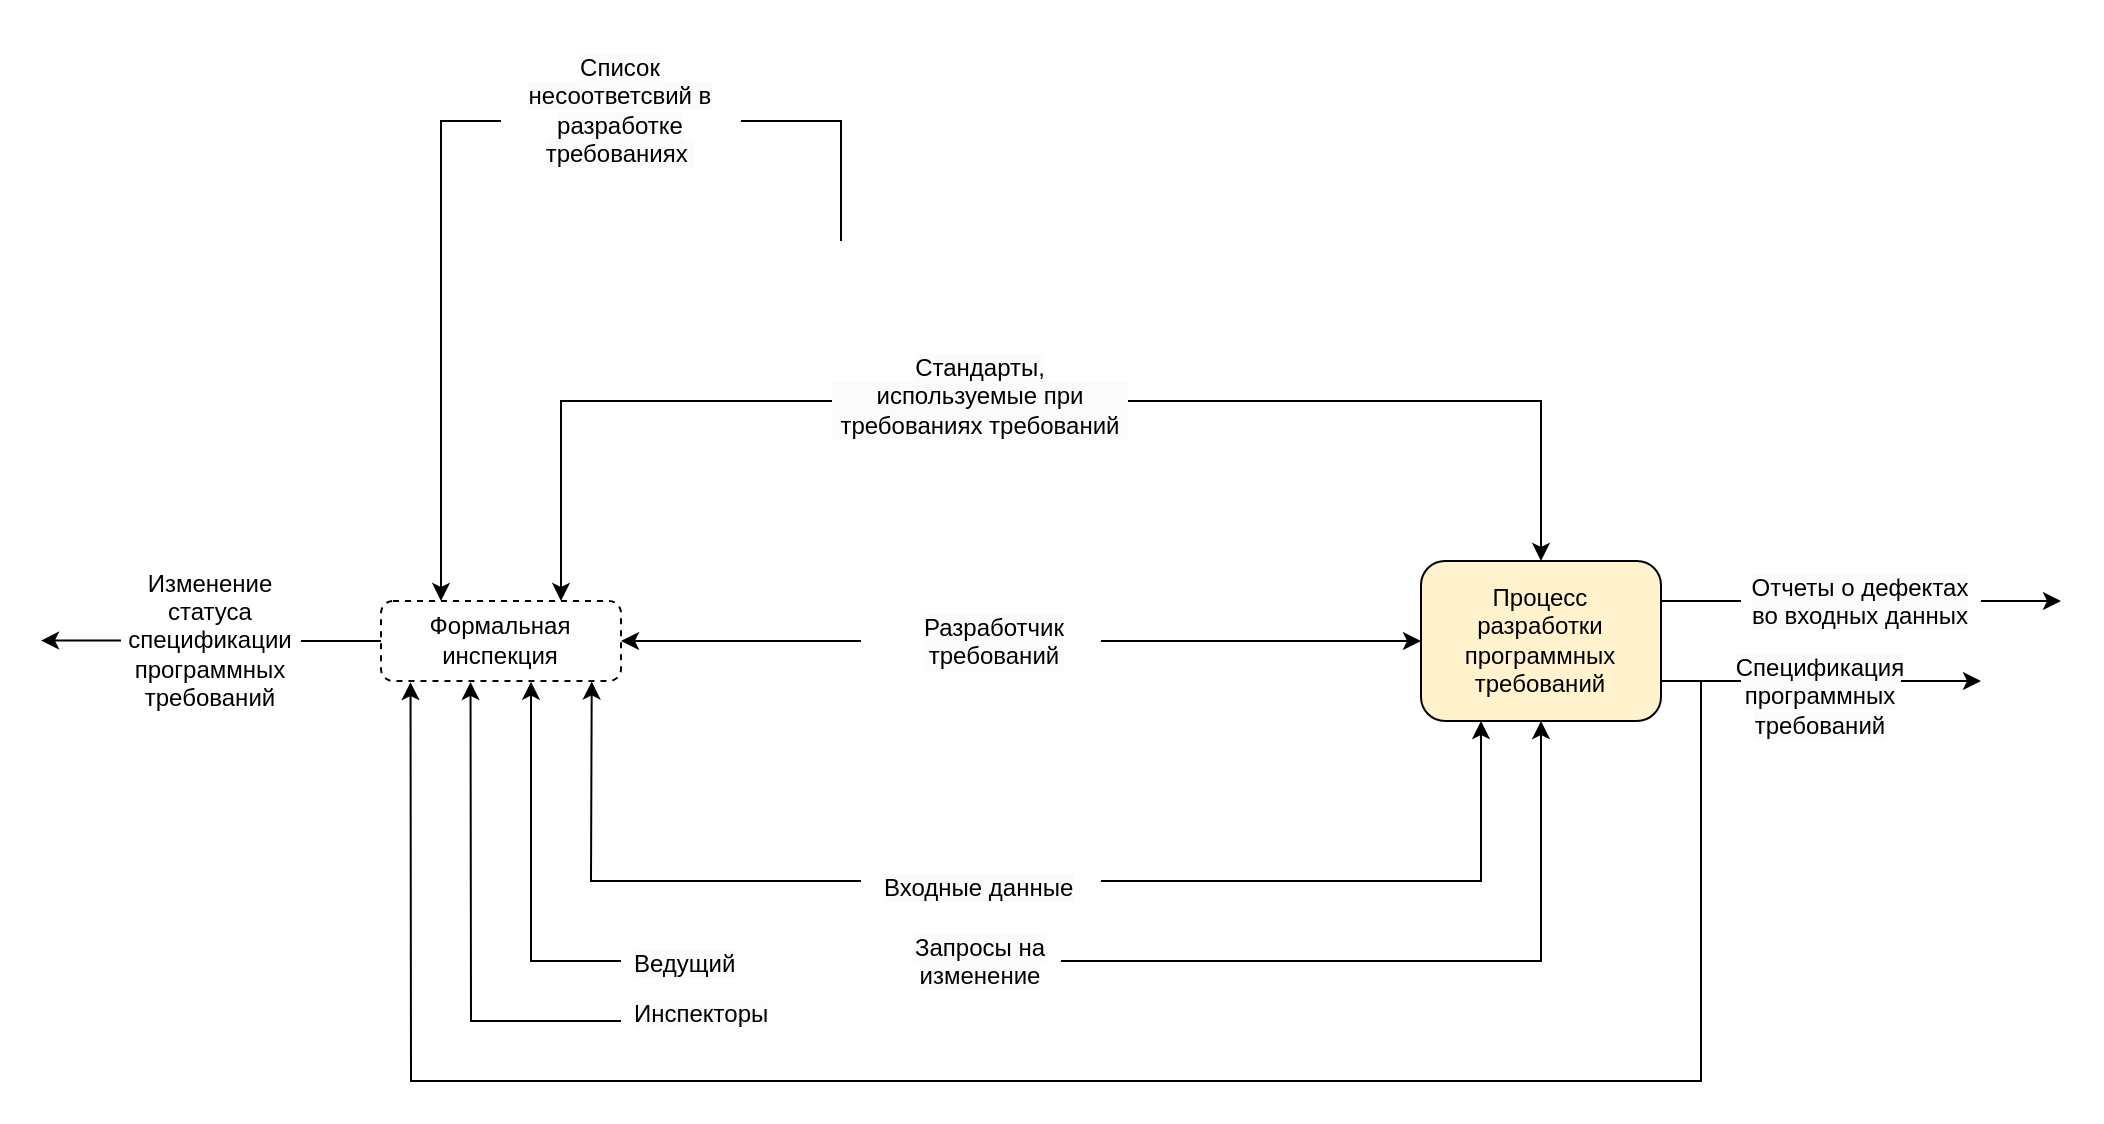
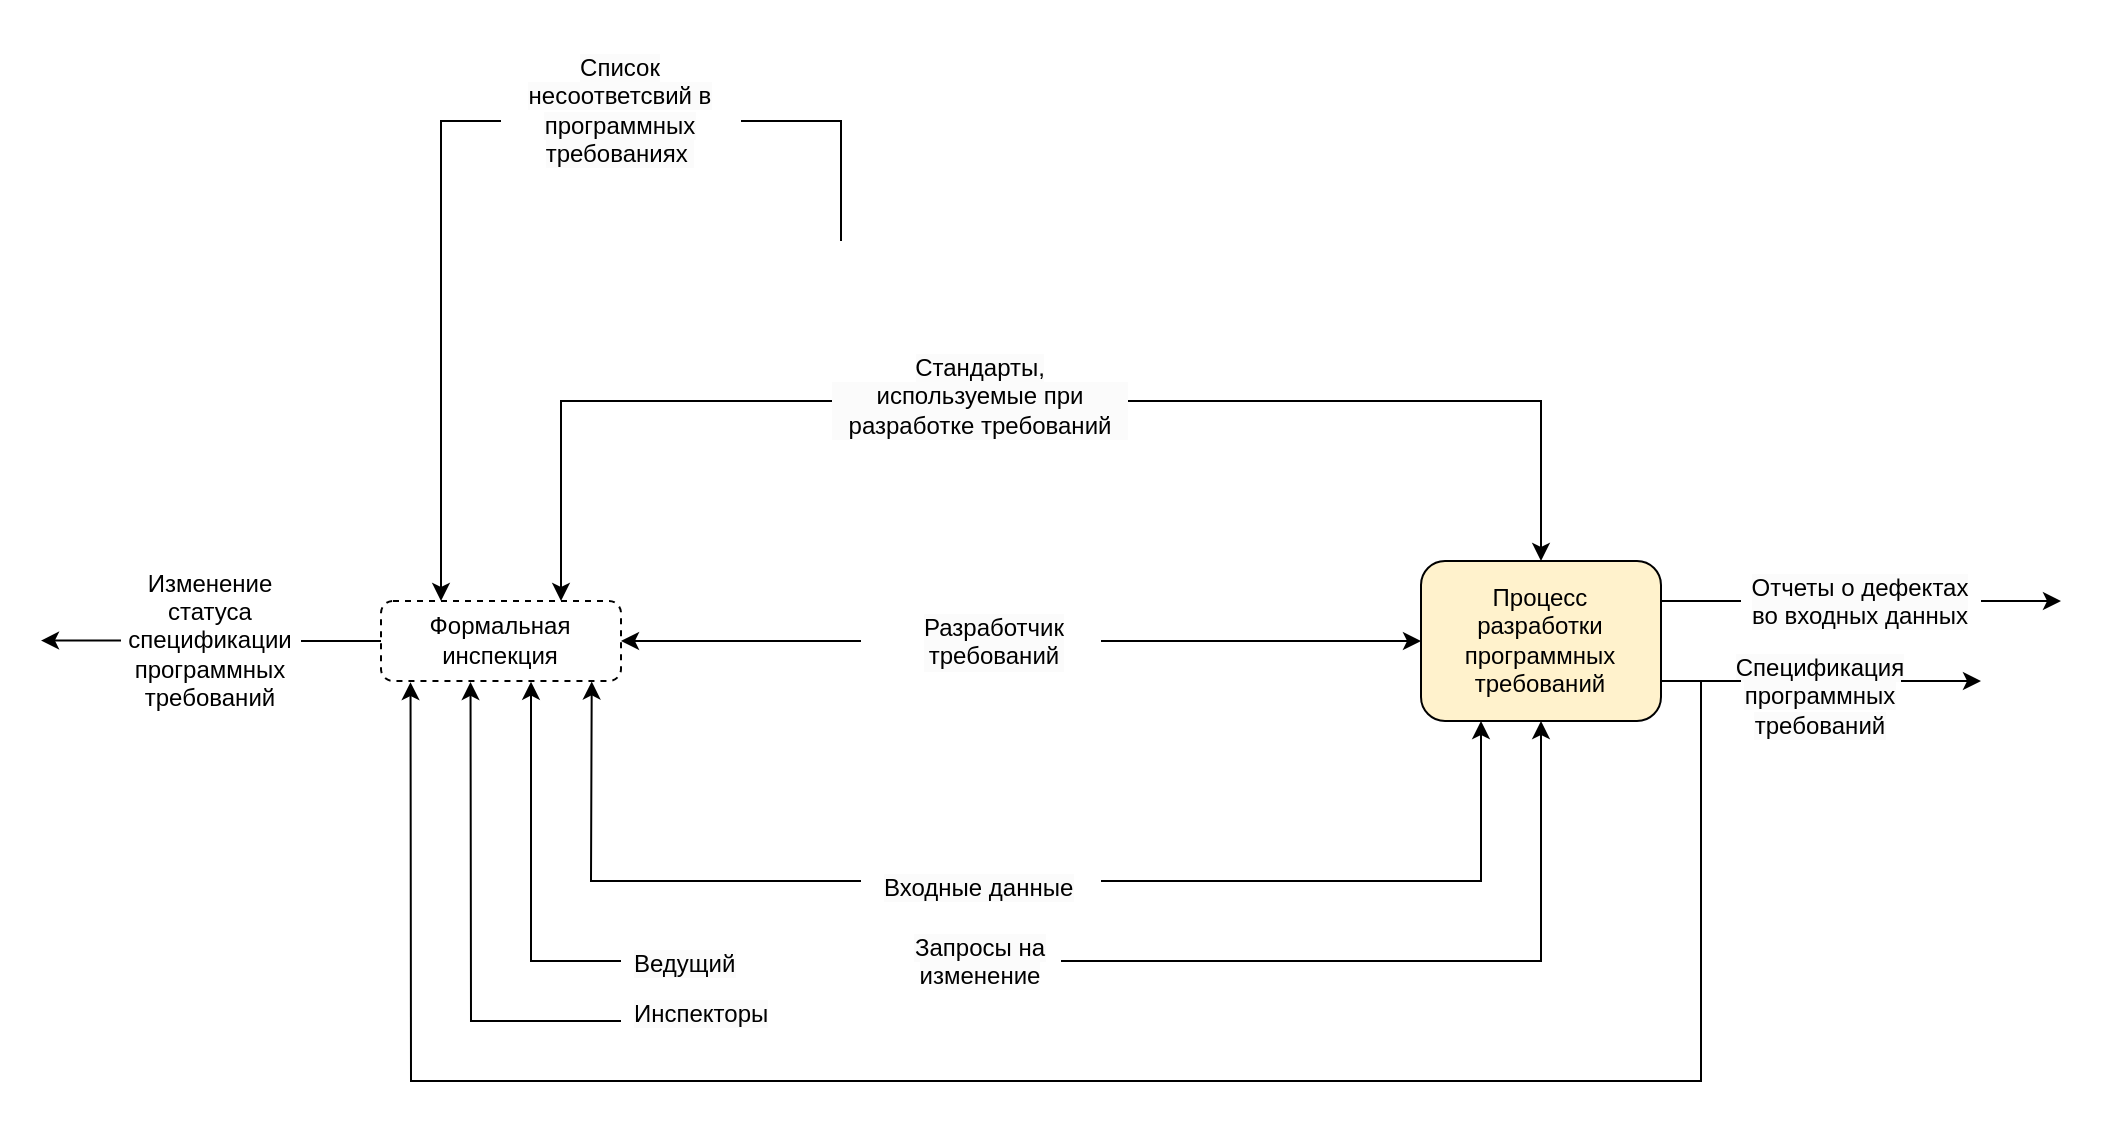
  <mxCell id="0" />
  <mxCell id="1" parent="0" />
  <mxCell id="2" value="Процесс&lt;br&gt;разработки&lt;br&gt;программных&lt;div&gt;требований&lt;/div&gt;" style="rounded=1;whiteSpace=wrap;html=1;fillColor=#fff2cc;" vertex="1" parent="1"><mxGeometry x="710" y="280" width="120" height="80" as="geometry" /></mxCell>
  <mxCell id="3" value="" style="endArrow=classic;html=1;rounded=0;entryX=0.5;entryY=1;entryDx=0;entryDy=0;" edge="1" parent="1" source="19" target="2"><mxGeometry width="50" height="50" relative="1" as="geometry"><mxPoint x="570" y="480" as="sourcePoint" /><mxPoint x="990" y="540" as="targetPoint" /><Array as="points"><mxPoint x="770" y="480" /></Array></mxGeometry></mxCell>
  <mxCell id="4" value="" style="endArrow=classic;html=1;rounded=0;exitX=1;exitY=0.75;exitDx=0;exitDy=0;entryX=0.5;entryY=0;entryDx=0;entryDy=0;" edge="1" parent="1" target="2"><mxGeometry width="50" height="50" relative="1" as="geometry"><mxPoint x="550" y="200" as="sourcePoint" /><mxPoint x="880" y="450" as="targetPoint" /><Array as="points"><mxPoint x="630" y="200" /><mxPoint x="770" y="200" /></Array></mxGeometry></mxCell>
  <mxCell id="5" value="" style="endArrow=classic;html=1;rounded=0;entryX=0.25;entryY=1;entryDx=0;entryDy=0;exitX=1;exitY=0.5;exitDx=0;exitDy=0;" edge="1" parent="1" target="2"><mxGeometry width="50" height="50" relative="1" as="geometry"><mxPoint x="550" y="440" as="sourcePoint" /><mxPoint x="880" y="450" as="targetPoint" /><Array as="points"><mxPoint x="630" y="440" /><mxPoint x="740" y="440" /></Array></mxGeometry></mxCell>
  <mxCell id="6" value="Формальная инспекция" style="rounded=1;whiteSpace=wrap;html=1;dashed=1;" vertex="1" parent="1"><mxGeometry x="190" y="300" width="120" height="40" as="geometry" /></mxCell>
  <mxCell id="7" value="" style="endArrow=classic;html=1;rounded=0;exitX=0;exitY=0.75;exitDx=0;exitDy=0;entryX=0.75;entryY=0;entryDx=0;entryDy=0;" edge="1" parent="1" target="6"><mxGeometry width="50" height="50" relative="1" as="geometry"><mxPoint x="430" y="200" as="sourcePoint" /><mxPoint x="750" y="400" as="targetPoint" /><Array as="points"><mxPoint x="350" y="200" /><mxPoint x="280" y="200" /></Array></mxGeometry></mxCell>
  <mxCell id="8" value="" style="endArrow=classic;html=1;rounded=0;entryX=0.878;entryY=1.006;entryDx=0;entryDy=0;exitX=0;exitY=0.5;exitDx=0;exitDy=0;entryPerimeter=0;" edge="1" parent="1" target="6"><mxGeometry width="50" height="50" relative="1" as="geometry"><mxPoint x="430" y="440" as="sourcePoint" /><mxPoint x="750" y="400" as="targetPoint" /><Array as="points"><mxPoint x="295" y="440" /></Array></mxGeometry></mxCell>
  <mxCell id="9" value="" style="endArrow=classic;html=1;rounded=0;entryX=0.25;entryY=0;entryDx=0;entryDy=0;exitX=0;exitY=0.5;exitDx=0;exitDy=0;" edge="1" parent="1" target="6"><mxGeometry width="50" height="50" relative="1" as="geometry"><mxPoint x="250" y="60" as="sourcePoint" /><mxPoint x="180" y="100" as="targetPoint" /><Array as="points"><mxPoint x="220" y="60" /></Array></mxGeometry></mxCell>
  <mxCell id="10" value="" style="endArrow=classic;html=1;rounded=0;exitX=0;exitY=0.5;exitDx=0;exitDy=0;" edge="1" parent="1"><mxGeometry width="50" height="50" relative="1" as="geometry"><mxPoint x="60" y="319.76" as="sourcePoint" /><mxPoint x="20" y="319.76" as="targetPoint" /></mxGeometry></mxCell>
  <mxCell id="11" value="" style="endArrow=classic;html=1;rounded=0;entryX=0.625;entryY=1.009;entryDx=0;entryDy=0;entryPerimeter=0;" edge="1" parent="1" target="6"><mxGeometry width="50" height="50" relative="1" as="geometry"><mxPoint x="310" y="480" as="sourcePoint" /><mxPoint x="210" y="490" as="targetPoint" /><Array as="points"><mxPoint x="265" y="480" /></Array></mxGeometry></mxCell>
  <mxCell id="12" value="" style="endArrow=classic;html=1;rounded=0;entryX=0.373;entryY=1.012;entryDx=0;entryDy=0;entryPerimeter=0;" edge="1" parent="1" target="6"><mxGeometry width="50" height="50" relative="1" as="geometry"><mxPoint x="310" y="510" as="sourcePoint" /><mxPoint x="220" y="470" as="targetPoint" /><Array as="points"><mxPoint x="235" y="510" /></Array></mxGeometry></mxCell>
  <mxCell id="13" value="" style="endArrow=classic;html=1;rounded=0;exitX=1;exitY=0.5;exitDx=0;exitDy=0;entryX=0;entryY=0.5;entryDx=0;entryDy=0;" edge="1" parent="1" target="2"><mxGeometry width="50" height="50" relative="1" as="geometry"><mxPoint x="550" y="320" as="sourcePoint" /><mxPoint x="800" y="620" as="targetPoint" /></mxGeometry></mxCell>
  <mxCell id="14" value="" style="endArrow=classic;html=1;rounded=0;entryX=1;entryY=0.5;entryDx=0;entryDy=0;exitX=0;exitY=0.5;exitDx=0;exitDy=0;" edge="1" parent="1" target="6"><mxGeometry width="50" height="50" relative="1" as="geometry"><mxPoint x="430" y="320" as="sourcePoint" /><mxPoint x="710" y="480" as="targetPoint" /></mxGeometry></mxCell>
  <mxCell id="15" value="&lt;span style=&quot;color: rgb(0, 0, 0); font-family: Helvetica; font-size: 12px; font-style: normal; font-variant-ligatures: normal; font-variant-caps: normal; font-weight: 400; letter-spacing: normal; orphans: 2; text-align: center; text-indent: 0px; text-transform: none; widows: 2; word-spacing: 0px; -webkit-text-stroke-width: 0px; white-space: normal; background-color: rgb(251, 251, 251); text-decoration-thickness: initial; text-decoration-style: initial; text-decoration-color: initial; display: inline !important; float: none;&quot;&gt;Разработчик&lt;/span&gt;&lt;div style=&quot;forced-color-adjust: none; color: rgb(0, 0, 0); font-family: Helvetica; font-size: 12px; font-style: normal; font-variant-ligatures: normal; font-variant-caps: normal; font-weight: 400; letter-spacing: normal; orphans: 2; text-align: center; text-indent: 0px; text-transform: none; widows: 2; word-spacing: 0px; -webkit-text-stroke-width: 0px; white-space: normal; background-color: rgb(251, 251, 251); text-decoration-thickness: initial; text-decoration-style: initial; text-decoration-color: initial;&quot;&gt;требований&lt;/div&gt;" style="text;whiteSpace=wrap;html=1;" vertex="1" parent="1"><mxGeometry x="460" y="300" width="80" height="40" as="geometry" /></mxCell>
  <mxCell id="16" value="&lt;span style=&quot;color: rgb(0, 0, 0); font-family: Helvetica; font-size: 12px; font-style: normal; font-variant-ligatures: normal; font-variant-caps: normal; font-weight: 400; letter-spacing: normal; orphans: 2; text-align: center; text-indent: 0px; text-transform: none; widows: 2; word-spacing: 0px; -webkit-text-stroke-width: 0px; white-space: normal; background-color: rgb(251, 251, 251); text-decoration-thickness: initial; text-decoration-style: initial; text-decoration-color: initial; display: inline !important; float: none;&quot;&gt;Входные данные&lt;/span&gt;" style="text;whiteSpace=wrap;html=1;" vertex="1" parent="1"><mxGeometry x="440" y="430" width="100" height="30" as="geometry" /></mxCell>
  <mxCell id="17" value="&lt;span style=&quot;color: rgb(0, 0, 0); font-family: Helvetica; font-size: 12px; font-style: normal; font-variant-ligatures: normal; font-variant-caps: normal; font-weight: 400; letter-spacing: normal; orphans: 2; text-align: center; text-indent: 0px; text-transform: none; widows: 2; word-spacing: 0px; -webkit-text-stroke-width: 0px; white-space: normal; background-color: rgb(251, 251, 251); text-decoration-thickness: initial; text-decoration-style: initial; text-decoration-color: initial; display: inline !important; float: none;&quot;&gt;Ведущий&lt;/span&gt;" style="text;whiteSpace=wrap;html=1;" vertex="1" parent="1"><mxGeometry x="315" y="467.5" width="55" height="25" as="geometry" /></mxCell>
  <mxCell id="18" value="&lt;span style=&quot;color: rgb(0, 0, 0); font-family: Helvetica; font-size: 12px; font-style: normal; font-variant-ligatures: normal; font-variant-caps: normal; font-weight: 400; letter-spacing: normal; orphans: 2; text-align: center; text-indent: 0px; text-transform: none; widows: 2; word-spacing: 0px; -webkit-text-stroke-width: 0px; white-space: normal; background-color: rgb(251, 251, 251); text-decoration-thickness: initial; text-decoration-style: initial; text-decoration-color: initial; display: inline !important; float: none;&quot;&gt;Инспекторы&lt;/span&gt;" style="text;whiteSpace=wrap;html=1;" vertex="1" parent="1"><mxGeometry x="315" y="492.5" width="70" height="25" as="geometry" /></mxCell>
  <mxCell id="19" value="&lt;span style=&quot;color: rgb(0, 0, 0); font-family: Helvetica; font-size: 12px; font-style: normal; font-variant-ligatures: normal; font-variant-caps: normal; font-weight: 400; letter-spacing: normal; orphans: 2; text-indent: 0px; text-transform: none; widows: 2; word-spacing: 0px; -webkit-text-stroke-width: 0px; white-space: normal; background-color: rgb(251, 251, 251); text-decoration-thickness: initial; text-decoration-style: initial; text-decoration-color: initial; float: none; display: inline !important;&quot;&gt;Запросы на изменение&lt;/span&gt;&lt;span style=&quot;forced-color-adjust: none; font-style: normal; font-variant-ligatures: normal; font-variant-caps: normal; font-weight: 400; letter-spacing: normal; orphans: 2; text-indent: 0px; text-transform: none; widows: 2; word-spacing: 0px; -webkit-text-stroke-width: 0px; white-space: nowrap; background-color: rgb(251, 251, 251); text-decoration-thickness: initial; text-decoration-style: initial; text-decoration-color: initial; color: rgba(0, 0, 0, 0); font-family: monospace; font-size: 0px;&quot;&gt;%3CmxGraphModel%3E%3Croot%3E%3CmxCell%20id%3D%220%22%2F%3E%3CmxCell%20id%3D%221%22%20parent%3D%220%22%2F%3E%3CmxCell%20id%3D%222%22%20value%3D%22%D0%A1%D1%82%D0%B0%D0%BD%D0%B4%D0%B0%D1%80%D1%82%D1%8B%2C%26lt%3Bdiv%26gt%3B%D0%B8%D1%81%D0%BF%D0%BE%D0%BB%D1%8C%D0%B7%D1%83%D0%B5%D0%BC%D1%8B%D0%B5%20%D0%BF%D1%80%D0%B8%20%D1%80%D0%B0%D0%B7%D1%80%D0%B0%D0%B1%D0%BE%D1%82%D0%BA%D0%B5%20%D1%82%D1%80%D0%B5%D0%B1%D0%BE%D0%B2%D0%B0%D0%BD%D0%B8%D0%B9%26lt%3B%2Fdiv%26gt%3B%22%20style%3D%22rounded%3D1%3BwhiteSpace%3Dwrap%3Bhtml%3D1%3B%22%20vertex%3D%221%22%20parent%3D%221%22%3E%3CmxGeometry%20x%3D%22110%22%20y%3D%2280%22%20width%3D%22120%22%20height%3D%22120%22%20as%3D%22geometry%22%2F%3E%3C%2FmxCell%3E%3C%2Froot%3E%3C%2FmxGraphModel%3E&lt;/span&gt;" style="text;whiteSpace=wrap;html=1;align=center;" vertex="1" parent="1"><mxGeometry x="450" y="460" width="80" height="40" as="geometry" /></mxCell>
- <mxCell id="20" value="&lt;span style=&quot;color: rgb(0, 0, 0); font-family: Helvetica; font-size: 12px; font-style: normal; font-variant-ligatures: normal; font-variant-caps: normal; font-weight: 400; letter-spacing: normal; orphans: 2; text-indent: 0px; text-transform: none; widows: 2; word-spacing: 0px; -webkit-text-stroke-width: 0px; white-space: normal; background-color: rgb(251, 251, 251); text-decoration-thickness: initial; text-decoration-style: initial; text-decoration-color: initial; float: none; display: inline !important;&quot;&gt;Стандарты,&lt;/span&gt;&lt;div style=&quot;forced-color-adjust: none; color: rgb(0, 0, 0); font-family: Helvetica; font-size: 12px; font-style: normal; font-variant-ligatures: normal; font-variant-caps: normal; font-weight: 400; letter-spacing: normal; orphans: 2; text-indent: 0px; text-transform: none; widows: 2; word-spacing: 0px; -webkit-text-stroke-width: 0px; white-space: normal; background-color: rgb(251, 251, 251); text-decoration-thickness: initial; text-decoration-style: initial; text-decoration-color: initial;&quot;&gt;используемые при требованиях требований&lt;/div&gt;" style="text;whiteSpace=wrap;html=1;align=center;" vertex="1" parent="1"><mxGeometry x="415" y="170" width="150" height="50" as="geometry" /></mxCell>
- <mxCell id="21" value="&lt;span style=&quot;color: rgb(0, 0, 0); font-family: Helvetica; font-size: 12px; font-style: normal; font-variant-ligatures: normal; font-variant-caps: normal; font-weight: 400; letter-spacing: normal; orphans: 2; text-indent: 0px; text-transform: none; widows: 2; word-spacing: 0px; -webkit-text-stroke-width: 0px; white-space: normal; background-color: rgb(251, 251, 251); text-decoration-thickness: initial; text-decoration-style: initial; text-decoration-color: initial; float: none; display: inline !important;&quot;&gt;Список несоответсвий в разработке требованиях&amp;nbsp;&lt;/span&gt;" style="text;whiteSpace=wrap;html=1;align=center;" vertex="1" parent="1"><mxGeometry x="250" y="20" width="120" height="70" as="geometry" /></mxCell>
+ <mxCell id="20" value="&lt;span style=&quot;color: rgb(0, 0, 0); font-family: Helvetica; font-size: 12px; font-style: normal; font-variant-ligatures: normal; font-variant-caps: normal; font-weight: 400; letter-spacing: normal; orphans: 2; text-indent: 0px; text-transform: none; widows: 2; word-spacing: 0px; -webkit-text-stroke-width: 0px; white-space: normal; background-color: rgb(251, 251, 251); text-decoration-thickness: initial; text-decoration-style: initial; text-decoration-color: initial; float: none; display: inline !important;&quot;&gt;Стандарты,&lt;/span&gt;&lt;div style=&quot;forced-color-adjust: none; color: rgb(0, 0, 0); font-family: Helvetica; font-size: 12px; font-style: normal; font-variant-ligatures: normal; font-variant-caps: normal; font-weight: 400; letter-spacing: normal; orphans: 2; text-indent: 0px; text-transform: none; widows: 2; word-spacing: 0px; -webkit-text-stroke-width: 0px; white-space: normal; background-color: rgb(251, 251, 251); text-decoration-thickness: initial; text-decoration-style: initial; text-decoration-color: initial;&quot;&gt;используемые при разработке требований&lt;/div&gt;" style="text;whiteSpace=wrap;html=1;align=center;" vertex="1" parent="1"><mxGeometry x="415" y="170" width="150" height="50" as="geometry" /></mxCell>
+ <mxCell id="21" value="&lt;span style=&quot;color: rgb(0, 0, 0); font-family: Helvetica; font-size: 12px; font-style: normal; font-variant-ligatures: normal; font-variant-caps: normal; font-weight: 400; letter-spacing: normal; orphans: 2; text-indent: 0px; text-transform: none; widows: 2; word-spacing: 0px; -webkit-text-stroke-width: 0px; white-space: normal; background-color: rgb(251, 251, 251); text-decoration-thickness: initial; text-decoration-style: initial; text-decoration-color: initial; float: none; display: inline !important;&quot;&gt;Список несоответсвий в программных требованиях&amp;nbsp;&lt;/span&gt;" style="text;whiteSpace=wrap;html=1;align=center;" vertex="1" parent="1"><mxGeometry x="250" y="20" width="120" height="70" as="geometry" /></mxCell>
  <mxCell id="22" value="" style="endArrow=none;html=1;rounded=0;" edge="1" parent="1"><mxGeometry width="50" height="50" relative="1" as="geometry"><mxPoint x="370" y="60" as="sourcePoint" /><mxPoint x="420" y="120" as="targetPoint" /><Array as="points"><mxPoint x="420" y="60" /></Array></mxGeometry></mxCell>
  <mxCell id="23" value="Изменение статуса спецификации программных требований" style="text;html=1;align=center;verticalAlign=middle;whiteSpace=wrap;rounded=0;" vertex="1" parent="1"><mxGeometry x="60" y="282.5" width="90" height="75" as="geometry" /></mxCell>
  <mxCell id="24" value="" style="endArrow=none;html=1;rounded=0;entryX=0;entryY=0.5;entryDx=0;entryDy=0;" edge="1" parent="1" target="6"><mxGeometry width="50" height="50" relative="1" as="geometry"><mxPoint x="150" y="320" as="sourcePoint" /><mxPoint x="180" y="319.5" as="targetPoint" /></mxGeometry></mxCell>
  <mxCell id="25" value="&lt;span style=&quot;color: rgb(0, 0, 0); font-family: Helvetica; font-size: 12px; font-style: normal; font-variant-ligatures: normal; font-variant-caps: normal; font-weight: 400; letter-spacing: normal; orphans: 2; text-indent: 0px; text-transform: none; widows: 2; word-spacing: 0px; -webkit-text-stroke-width: 0px; white-space: normal; background-color: rgb(251, 251, 251); text-decoration-thickness: initial; text-decoration-style: initial; text-decoration-color: initial; float: none; display: inline !important;&quot;&gt;Отчеты о дефектах во входных данных&lt;/span&gt;" style="text;whiteSpace=wrap;html=1;align=center;" vertex="1" parent="1"><mxGeometry x="870" y="280" width="120" height="40" as="geometry" /></mxCell>
  <mxCell id="26" value="&lt;span style=&quot;color: rgb(0, 0, 0); font-family: Helvetica; font-size: 12px; font-style: normal; font-variant-ligatures: normal; font-variant-caps: normal; font-weight: 400; letter-spacing: normal; orphans: 2; text-indent: 0px; text-transform: none; widows: 2; word-spacing: 0px; -webkit-text-stroke-width: 0px; white-space: normal; background-color: rgb(251, 251, 251); text-decoration-thickness: initial; text-decoration-style: initial; text-decoration-color: initial; float: none; display: inline !important;&quot;&gt;Спецификация программных требований&lt;/span&gt;" style="text;whiteSpace=wrap;html=1;align=center;" vertex="1" parent="1"><mxGeometry x="840" y="320" width="140" height="50" as="geometry" /></mxCell>
  <mxCell id="27" value="" style="endArrow=none;html=1;rounded=0;" edge="1" parent="1"><mxGeometry width="50" height="50" relative="1" as="geometry"><mxPoint x="830" y="340" as="sourcePoint" /><mxPoint x="870" y="340" as="targetPoint" /></mxGeometry></mxCell>
  <mxCell id="28" value="" style="endArrow=classic;html=1;rounded=0;" edge="1" parent="1"><mxGeometry width="50" height="50" relative="1" as="geometry"><mxPoint x="950" y="340" as="sourcePoint" /><mxPoint x="990" y="340" as="targetPoint" /></mxGeometry></mxCell>
  <mxCell id="29" value="" style="endArrow=none;html=1;rounded=0;" edge="1" parent="1"><mxGeometry width="50" height="50" relative="1" as="geometry"><mxPoint x="830" y="300" as="sourcePoint" /><mxPoint x="870" y="300" as="targetPoint" /></mxGeometry></mxCell>
  <mxCell id="30" value="" style="endArrow=classic;html=1;rounded=0;" edge="1" parent="1"><mxGeometry width="50" height="50" relative="1" as="geometry"><mxPoint x="990" y="300" as="sourcePoint" /><mxPoint x="1030" y="300" as="targetPoint" /></mxGeometry></mxCell>
  <mxCell id="31" value="" style="endArrow=classic;html=1;rounded=0;entryX=0.123;entryY=1.014;entryDx=0;entryDy=0;entryPerimeter=0;" edge="1" parent="1" target="6"><mxGeometry width="50" height="50" relative="1" as="geometry"><mxPoint x="850" y="340" as="sourcePoint" /><mxPoint x="200" y="360" as="targetPoint" /><Array as="points"><mxPoint x="850" y="540" /><mxPoint x="205" y="540" /></Array></mxGeometry></mxCell>
